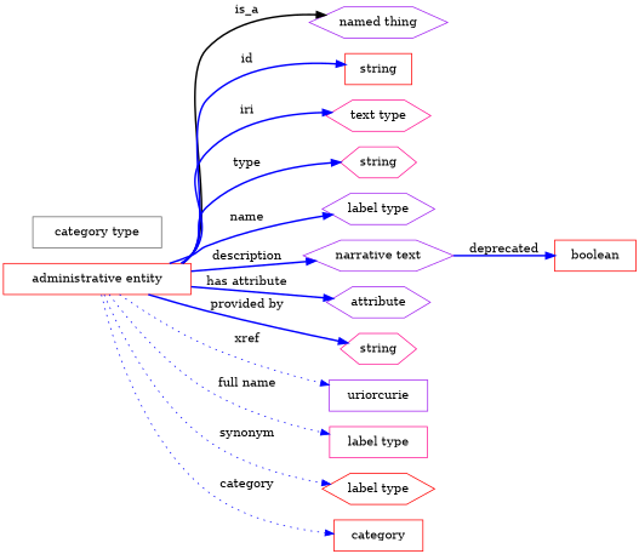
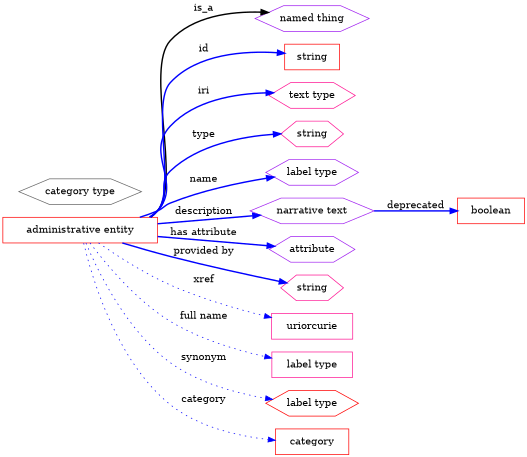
  digraph {
    rankdir=LR
    node [color=red shape=hexagon]
    edge [style=bold color=blue]
    n1 [height=0.5 label="administrative entity" shape=box width=3.015]
    "named thing" [color=purple height=0.5 width=1.9318]
    n3 [height=0.5 label=string shape=box width=1.0652]
    n4 [color=deeppink height=0.5 label="text type" width=1.2277]
    n5 [color=deeppink height=0.5 label=string width=1.0652]
    n6 [color=purple height=0.5 label="label type" width=1.5707]
    n7 [color=purple height=0.5 label="narrative text" width=2.0943]
    n8 [color=purple height=0.5 label=attribute width=1.4443]
    n9 [color=deeppink height=0.5 label=string width=1.0652]
-   n10 [color=purple height=0.5 label=uriorcurie shape=box width=1.5887]
+   n10 [color=deeppink height=0.5 label=uriorcurie shape=box width=1.5887]
    n11 [color=deeppink height=0.5 label="label type" shape=box width=1.5707]
    n12 [height=0.5 label="label type" width=1.5707]
    category [height=0.5 shape=box width=1.4263]
    n14 [height=0.5 label=boolean shape=box width=1.2999]
-   n15 [color=gray40 height=0.5 label="category type" shape=box width=2.0762]
+   n15 [color=gray40 height=0.5 label="category type" width=2.0762]
    n1 -> "named thing" [label=is_a color=""]
    n1 -> n3 [label=id]
    n1 -> n4 [label=iri]
    n1 -> n5 [label=type]
    n1 -> n6 [label=name]
    n1 -> n7 [label=description]
    n1 -> n8 [label="has attribute"]
    n1 -> n9 [label="provided by"]
    n1 -> n10 [label=xref style=dotted]
    n1 -> n11 [label="full name" style=dotted]
    n1 -> n12 [label=synonym style=dotted]
    n1 -> category [label=category style=dotted]
    n7 -> n14 [label=deprecated]
  }
